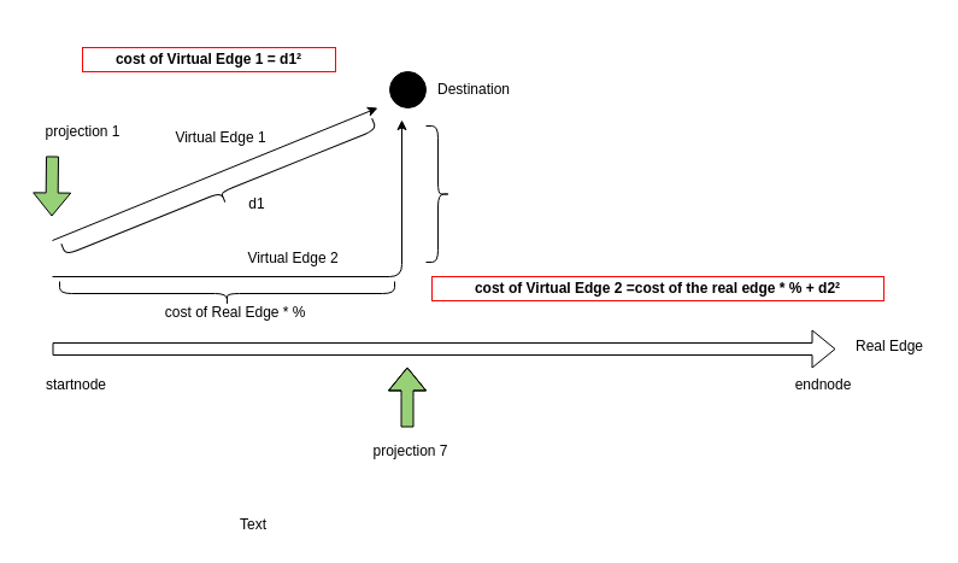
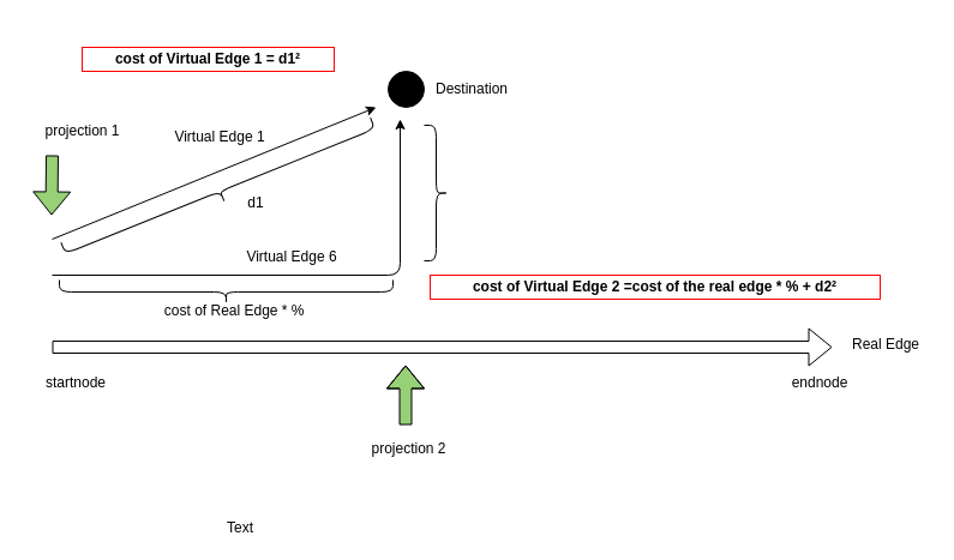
  <mxCell id="0" />
  <mxCell id="1" parent="0" />
  <mxCell id="2" value="" style="shape=flexArrow;endArrow=classic;html=1;" edge="1" parent="1"><mxGeometry width="50" height="50" relative="1" as="geometry"><mxPoint x="43" y="289" as="sourcePoint" /><mxPoint x="693" y="289" as="targetPoint" /></mxGeometry></mxCell>
  <mxCell id="3" value="startnode" style="text;html=1;strokeColor=none;fillColor=none;align=center;verticalAlign=middle;whiteSpace=wrap;rounded=0;" vertex="1" parent="1"><mxGeometry x="43" y="309" width="40" height="20" as="geometry" /></mxCell>
  <mxCell id="4" value="endnode" style="text;html=1;strokeColor=none;fillColor=none;align=center;verticalAlign=middle;whiteSpace=wrap;rounded=0;" vertex="1" parent="1"><mxGeometry x="653" y="294" width="60" height="50" as="geometry" /></mxCell>
  <mxCell id="5" value="" style="ellipse;whiteSpace=wrap;html=1;aspect=fixed;fillColor=#000000;" vertex="1" parent="1"><mxGeometry x="323" y="59" width="30" height="30" as="geometry" /></mxCell>
  <mxCell id="6" value="&lt;div&gt;Destination&lt;/div&gt;" style="text;html=1;strokeColor=none;fillColor=none;align=center;verticalAlign=middle;whiteSpace=wrap;rounded=0;" vertex="1" parent="1"><mxGeometry x="373" y="59" width="40" height="30" as="geometry" /></mxCell>
  <mxCell id="7" value="" style="endArrow=classic;html=1;" edge="1" parent="1"><mxGeometry width="50" height="50" relative="1" as="geometry"><mxPoint x="43" y="229" as="sourcePoint" /><mxPoint x="333" y="99" as="targetPoint" /><Array as="points"><mxPoint x="333" y="229" /></Array></mxGeometry></mxCell>
  <mxCell id="8" value="" style="endArrow=classic;html=1;jumpStyle=none;rounded=0;" edge="1" parent="1"><mxGeometry width="50" height="50" relative="1" as="geometry"><mxPoint x="43" y="199" as="sourcePoint" /><mxPoint x="313" y="89" as="targetPoint" /></mxGeometry></mxCell>
  <mxCell id="9" value="" style="shape=flexArrow;endArrow=classic;html=1;fillColor=#97D077;" edge="1" parent="1"><mxGeometry width="50" height="50" relative="1" as="geometry"><mxPoint x="337.5" y="354" as="sourcePoint" /><mxPoint x="337.5" y="304" as="targetPoint" /><Array as="points"><mxPoint x="337.5" y="329" /></Array></mxGeometry></mxCell>
- <mxCell id="10" value="projection 7" style="text;html=1;strokeColor=none;fillColor=none;align=center;verticalAlign=middle;whiteSpace=wrap;rounded=0;" vertex="1" parent="1"><mxGeometry x="293" y="359" width="95" height="30" as="geometry" /></mxCell>
+ <mxCell id="10" value="projection 2" style="text;html=1;strokeColor=none;fillColor=none;align=center;verticalAlign=middle;whiteSpace=wrap;rounded=0;" vertex="1" parent="1"><mxGeometry x="293" y="359" width="95" height="30" as="geometry" /></mxCell>
  <mxCell id="11" value="" style="shape=flexArrow;endArrow=classic;html=1;fillColor=#97D077;" edge="1" parent="1"><mxGeometry width="50" height="50" relative="1" as="geometry"><mxPoint x="43" y="129" as="sourcePoint" /><mxPoint x="42.5" y="179" as="targetPoint" /></mxGeometry></mxCell>
  <mxCell id="12" value="projection 1" style="text;html=1;strokeColor=none;fillColor=none;align=center;verticalAlign=middle;whiteSpace=wrap;rounded=0;" vertex="1" parent="1"><mxGeometry x="20.5" y="94" width="95" height="30" as="geometry" /></mxCell>
  <mxCell id="13" value="Virtual Edge 1" style="text;html=1;strokeColor=none;fillColor=none;align=center;verticalAlign=middle;whiteSpace=wrap;rounded=0;" vertex="1" parent="1"><mxGeometry x="133" y="104" width="100" height="20" as="geometry" /></mxCell>
- <mxCell id="14" value="Virtual Edge 2" style="text;html=1;strokeColor=none;fillColor=none;align=center;verticalAlign=middle;whiteSpace=wrap;rounded=0;" vertex="1" parent="1"><mxGeometry x="193" y="204" width="100" height="20" as="geometry" /></mxCell>
+ <mxCell id="14" value="Virtual Edge 6" style="text;html=1;strokeColor=none;fillColor=none;align=center;verticalAlign=middle;whiteSpace=wrap;rounded=0;" vertex="1" parent="1"><mxGeometry x="193" y="204" width="100" height="20" as="geometry" /></mxCell>
  <mxCell id="15" value="&lt;b&gt;cost of Virtual Edge 1 = d1²&lt;/b&gt;" style="text;html=1;strokeColor=#FF0000;fillColor=none;align=center;verticalAlign=middle;whiteSpace=wrap;rounded=0;" vertex="1" parent="1"><mxGeometry x="68" y="39" width="210" height="20" as="geometry" /></mxCell>
  <mxCell id="16" value="&lt;b&gt;cost of Virtual Edge 2 =cost of the real edge * % + d2²&lt;/b&gt;" style="text;html=1;strokeColor=#FF0000;fillColor=none;align=center;verticalAlign=middle;whiteSpace=wrap;rounded=0;" vertex="1" parent="1"><mxGeometry x="358" y="229" width="375" height="20" as="geometry" /></mxCell>
  <mxCell id="17" value="" style="shape=curlyBracket;whiteSpace=wrap;html=1;rounded=1;fillColor=#000000;rotation=-112;" vertex="1" parent="1"><mxGeometry x="173" y="20" width="20" height="278" as="geometry" /></mxCell>
  <mxCell id="18" value="d1" style="text;html=1;strokeColor=none;fillColor=none;align=center;verticalAlign=middle;whiteSpace=wrap;rounded=0;" vertex="1" parent="1"><mxGeometry x="193" y="159" width="40" height="20" as="geometry" /></mxCell>
  <mxCell id="19" value="" style="shape=curlyBracket;whiteSpace=wrap;html=1;rounded=1;fillColor=#000000;rotation=-90;" vertex="1" parent="1"><mxGeometry x="178" y="104" width="20" height="278" as="geometry" /></mxCell>
  <mxCell id="20" value="&amp;nbsp;cost of Real Edge * %" style="text;html=1;strokeColor=none;fillColor=none;align=center;verticalAlign=middle;whiteSpace=wrap;rounded=0;" vertex="1" parent="1"><mxGeometry x="50.5" y="249" width="285" height="20" as="geometry" /></mxCell>
- <mxCell id="21" value="Text" style="text;html=1;resizable=0;points=[];autosize=1;align=left;verticalAlign=top;spacingTop=-4;" vertex="1" parent="1"><mxGeometry x="197" y="425" width="40" height="20" as="geometry" /></mxCell>
+ <mxCell id="21" value="Text" style="text;html=1;resizable=0;points=[];autosize=1;align=left;verticalAlign=top;spacingTop=-4;" vertex="1" parent="1"><mxGeometry x="187" y="430" width="40" height="20" as="geometry" /></mxCell>
  <mxCell id="22" value="Real Edge" style="text;html=1;strokeColor=none;fillColor=none;align=center;verticalAlign=middle;whiteSpace=wrap;rounded=0;" vertex="1" parent="1"><mxGeometry x="703" y="274" width="70" height="25" as="geometry" /></mxCell>
  <mxCell id="23" value="" style="shape=curlyBracket;whiteSpace=wrap;html=1;rounded=1;fillColor=#000000;rotation=180;" vertex="1" parent="1"><mxGeometry x="353" y="104" width="20" height="113" as="geometry" /></mxCell>
